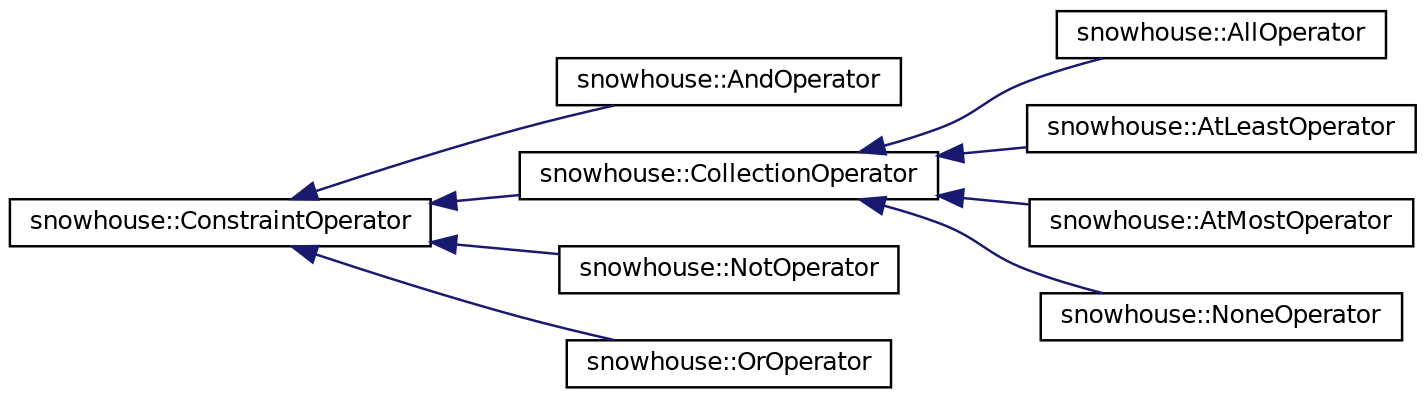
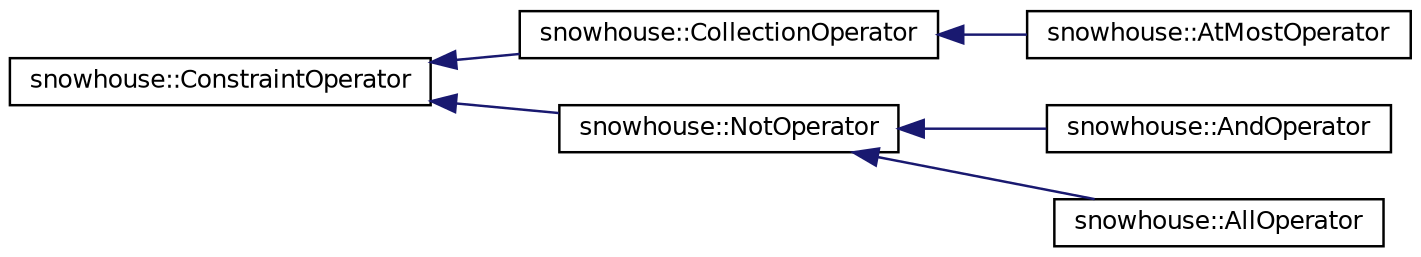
  digraph {
    rankdir=LR
    node [color=black fillcolor=white fontname=Helvetica fontsize=10 shape=record style=filled]
    edge [color=midnightblue dir=back fontname=Helvetica fontsize=10 labelfontname=Helvetica labelfontsize=10 style=solid]
    n1 [height=0.2 label="snowhouse::ConstraintOperator" width=0.4]
    n2 [height=0.2 label="snowhouse::AndOperator" width=0.4]
    n3 [height=0.2 label="snowhouse::CollectionOperator" width=0.4]
    n4 [height=0.2 label="snowhouse::NotOperator" width=0.4]
-   n5 [height=0.2 label="snowhouse::OrOperator" width=0.4]
    n6 [height=0.2 label="snowhouse::AllOperator" width=0.4]
-   n7 [height=0.2 label="snowhouse::AtLeastOperator" width=0.4]
    n8 [height=0.2 label="snowhouse::AtMostOperator" width=0.4]
-   n9 [height=0.2 label="snowhouse::NoneOperator" width=0.4]
-   n1 -> n2
+   n4 -> n2
    n1 -> n3
    n1 -> n4
-   n1 -> n5
-   n3 -> n6
-   n3 -> n7
+   n4 -> n6
    n3 -> n8
-   n3 -> n9
  }
